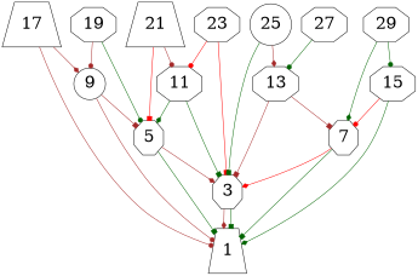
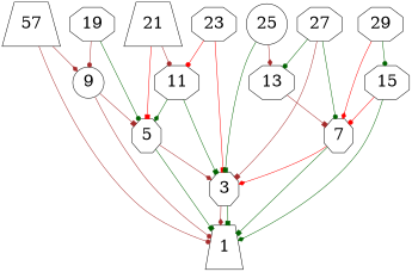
  digraph {
    rankdir=TB
    node [fillcolor=white fontsize=30 shape=octagon style=filled]
    edge [arrowhead=box color=brown]
    n1 [label=3]
    n2 [label=1 shape=trapezium]
    n3 [label=5]
    n4 [label=7]
    n5 [label=11]
    n6 [label=13]
-   n7 [label=17 shape=trapezium]
+   n7 [label=57 shape=trapezium]
    n8 [label=9 shape=circle]
    n9 [label=19]
    n10 [label=23]
    n11 [label=29]
    n12 [label=15]
    n13 [label=21 shape=trapezium]
    n14 [label=25 shape=circle]
    n15 [label=27]
    n1 -> n2 [arrowhead=diamond]
    n1 -> n2 [color=darkgreen]
    n3 -> n1 [arrowhead=diamond]
    n3 -> n2 [color=darkgreen]
    n4 -> n1 [arrowhead=diamond color=red]
    n4 -> n2 [color=darkgreen]
    n5 -> n1 [color=darkgreen]
    n5 -> n3 [arrowhead=diamond color=darkgreen]
-   n6 -> n1
+   n15 -> n1
    n6 -> n4
    n7 -> n2 [arrowhead=dot]
    n7 -> n8 [arrowhead=diamond]
    n8 -> n2 [arrowhead=dot]
    n8 -> n3
    n9 -> n3 [arrowhead=dot color=darkgreen]
    n9 -> n8 [arrowhead=dot]
    n10 -> n1 [color=red]
    n10 -> n5 [arrowhead=dot color=red]
-   n11 -> n4 [arrowhead=diamond color=darkgreen]
+   n11 -> n4 [arrowhead=diamond color=red]
    n11 -> n12 [arrowhead=dot color=darkgreen]
    n12 -> n2 [arrowhead=diamond color=darkgreen]
    n12 -> n4 [arrowhead=dot color=red]
    n13 -> n3 [color=red]
    n13 -> n5 [arrowhead=dot]
    n14 -> n1 [color=darkgreen]
    n14 -> n6 [arrowhead=diamond]
+   n15 -> n4 [arrowhead=dot color=darkgreen]
    n15 -> n6 [arrowhead=dot color=darkgreen]
  }
